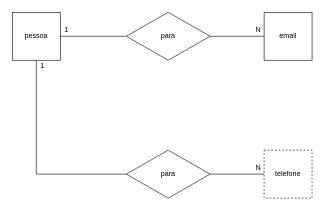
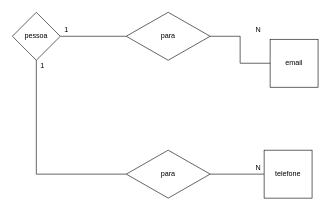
  <mxCell id="0" />
  <mxCell id="1" parent="0" />
  <mxCell id="2" style="edgeStyle=orthogonalEdgeStyle;rounded=0;orthogonalLoop=1;jettySize=auto;html=1;entryX=0;entryY=0.5;entryDx=0;entryDy=0;endArrow=none;endFill=0;" edge="1" parent="1" source="4" target="7"><mxGeometry relative="1" as="geometry" /></mxCell>
  <mxCell id="3" style="edgeStyle=orthogonalEdgeStyle;rounded=0;orthogonalLoop=1;jettySize=auto;html=1;entryX=0;entryY=0.5;entryDx=0;entryDy=0;endArrow=none;endFill=0;" edge="1" parent="1" source="4" target="11"><mxGeometry relative="1" as="geometry"><Array as="points"><mxPoint x="60" y="290" /></Array></mxGeometry></mxCell>
- <mxCell id="4" value="pessoa" style="whiteSpace=wrap;html=1;aspect=fixed;" vertex="1" parent="1"><mxGeometry x="20" y="20" width="80" height="80" as="geometry" /></mxCell>
- <mxCell id="5" value="email" style="whiteSpace=wrap;html=1;aspect=fixed;" vertex="1" parent="1"><mxGeometry x="440" y="20" width="80" height="80" as="geometry" /></mxCell>
+ <mxCell id="4" value="pessoa" style="rhombus;whiteSpace=wrap;html=1;aspect=fixed;" vertex="1" parent="1"><mxGeometry x="20" y="20" width="80" height="80" as="geometry" /></mxCell>
+ <mxCell id="5" value="email" style="whiteSpace=wrap;html=1;aspect=fixed;" vertex="1" parent="1"><mxGeometry x="450" y="65" width="80" height="80" as="geometry" /></mxCell>
  <mxCell id="6" style="edgeStyle=orthogonalEdgeStyle;rounded=0;orthogonalLoop=1;jettySize=auto;html=1;endArrow=none;endFill=0;" edge="1" parent="1" source="7" target="5"><mxGeometry relative="1" as="geometry" /></mxCell>
  <mxCell id="7" value="para" style="rhombus;whiteSpace=wrap;html=1;" vertex="1" parent="1"><mxGeometry x="210" y="20" width="140" height="80" as="geometry" /></mxCell>
  <mxCell id="8" value="1" style="text;html=1;align=center;verticalAlign=middle;resizable=0;points=[];autosize=1;strokeColor=none;" vertex="1" parent="1"><mxGeometry x="100" y="40" width="20" height="20" as="geometry" /></mxCell>
  <mxCell id="9" value="N" style="text;html=1;align=center;verticalAlign=middle;resizable=0;points=[];autosize=1;strokeColor=none;" vertex="1" parent="1"><mxGeometry x="420" y="40" width="20" height="20" as="geometry" /></mxCell>
  <mxCell id="10" style="edgeStyle=orthogonalEdgeStyle;rounded=0;orthogonalLoop=1;jettySize=auto;html=1;endArrow=none;endFill=0;" edge="1" parent="1" source="11" target="12"><mxGeometry relative="1" as="geometry" /></mxCell>
  <mxCell id="11" value="para" style="rhombus;whiteSpace=wrap;html=1;" vertex="1" parent="1"><mxGeometry x="210" y="250" width="140" height="80" as="geometry" /></mxCell>
- <mxCell id="12" value="telefone" style="whiteSpace=wrap;html=1;aspect=fixed;dashed=1;" vertex="1" parent="1"><mxGeometry x="440" y="250" width="80" height="80" as="geometry" /></mxCell>
+ <mxCell id="12" value="telefone" style="whiteSpace=wrap;html=1;aspect=fixed;" vertex="1" parent="1"><mxGeometry x="440" y="250" width="80" height="80" as="geometry" /></mxCell>
  <mxCell id="13" value="1" style="text;html=1;align=center;verticalAlign=middle;resizable=0;points=[];autosize=1;strokeColor=none;" vertex="1" parent="1"><mxGeometry x="60" y="100" width="20" height="20" as="geometry" /></mxCell>
  <mxCell id="14" value="N" style="text;html=1;align=center;verticalAlign=middle;resizable=0;points=[];autosize=1;strokeColor=none;" vertex="1" parent="1"><mxGeometry x="420" y="270" width="20" height="20" as="geometry" /></mxCell>
